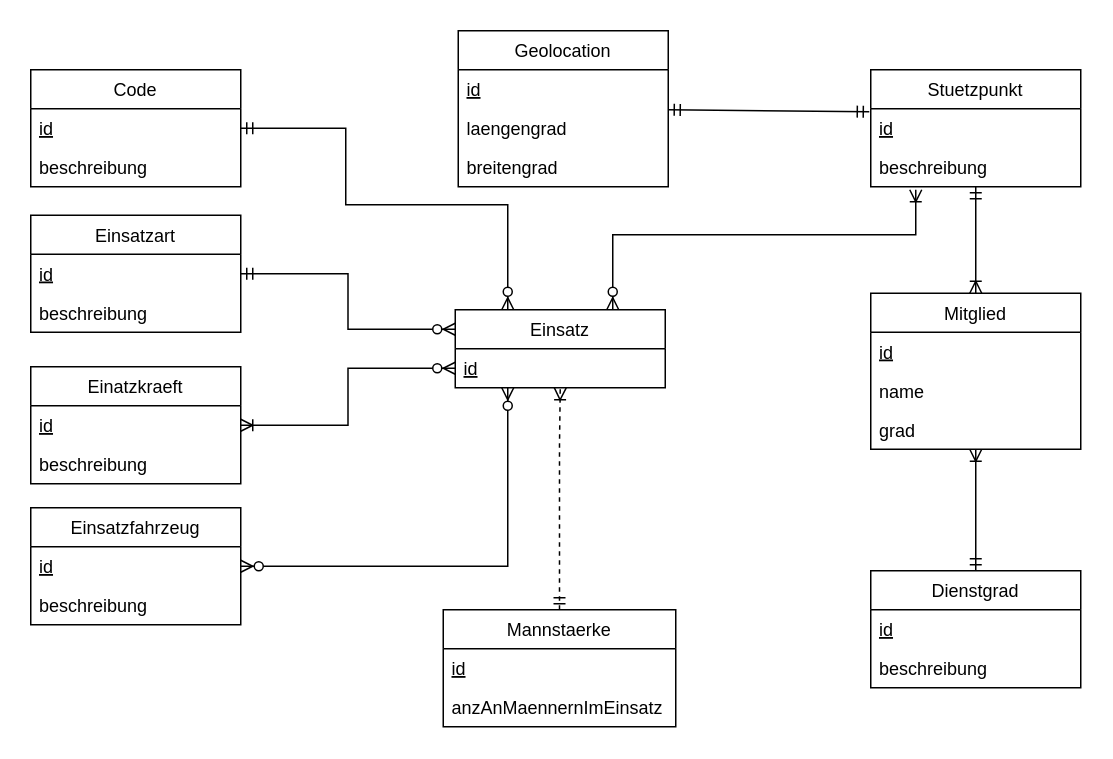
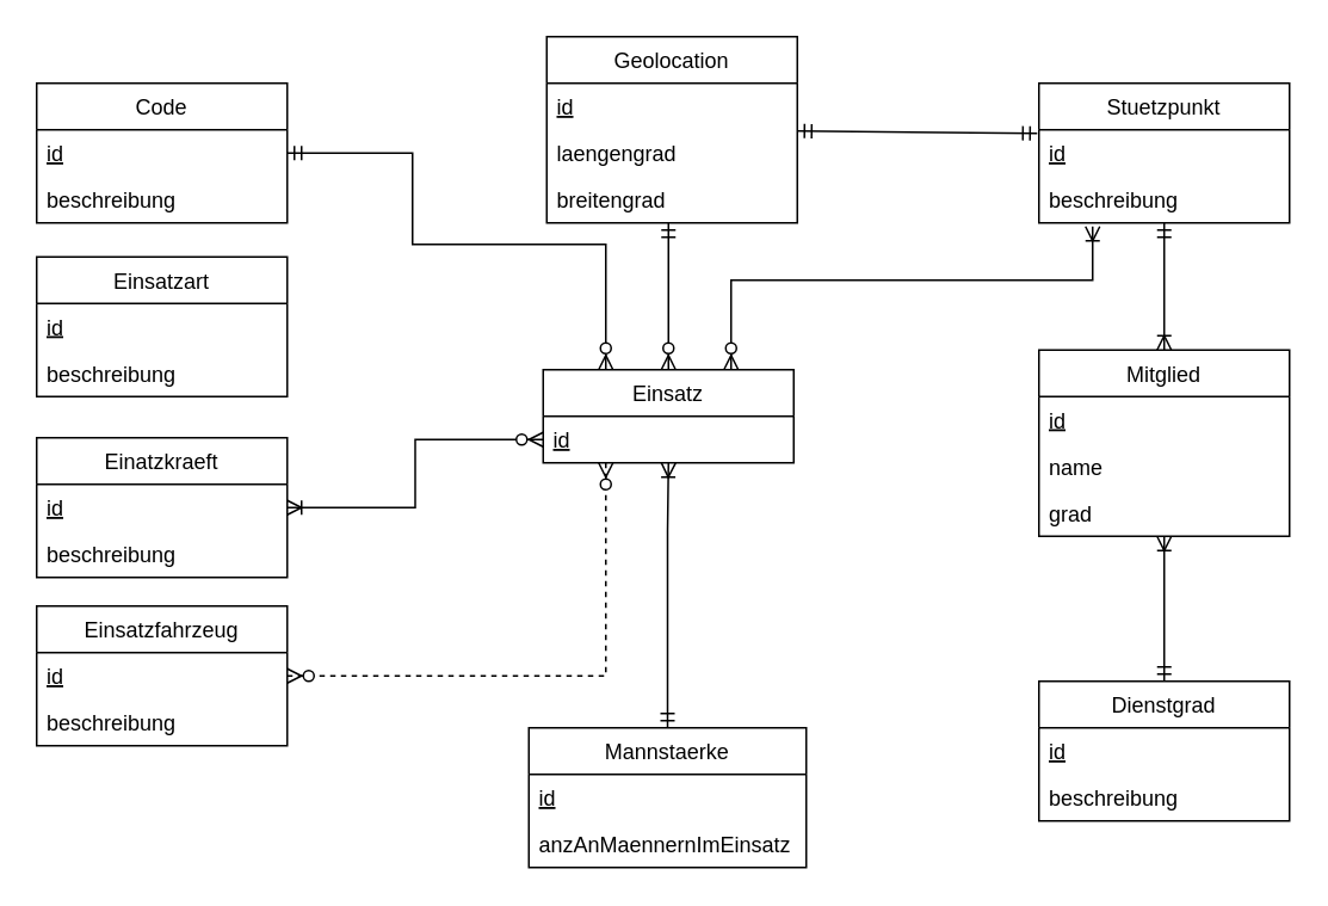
  <mxCell id="0" />
  <mxCell id="1" parent="0" />
  <mxCell id="2" value="Code" style="swimlane;fontStyle=0;childLayout=stackLayout;horizontal=1;startSize=26;fillColor=none;horizontalStack=0;resizeParent=1;resizeParentMax=0;resizeLast=0;collapsible=1;marginBottom=0;" vertex="1" parent="1"><mxGeometry x="20" y="46" width="140" height="78" as="geometry" /></mxCell>
  <mxCell id="3" value="id" style="text;strokeColor=none;fillColor=none;align=left;verticalAlign=top;spacingLeft=4;spacingRight=4;overflow=hidden;rotatable=0;points=[[0,0.5],[1,0.5]];portConstraint=eastwest;fontStyle=4" vertex="1" parent="2"><mxGeometry y="26" width="140" height="26" as="geometry" /></mxCell>
  <mxCell id="4" value="beschreibung" style="text;strokeColor=none;fillColor=none;align=left;verticalAlign=top;spacingLeft=4;spacingRight=4;overflow=hidden;rotatable=0;points=[[0,0.5],[1,0.5]];portConstraint=eastwest;" vertex="1" parent="2"><mxGeometry y="52" width="140" height="26" as="geometry" /></mxCell>
- <mxCell id="5" style="edgeStyle=orthogonalEdgeStyle;rounded=0;orthogonalLoop=1;jettySize=auto;html=1;entryX=0.5;entryY=1;entryDx=0;entryDy=0;startArrow=ERmandOne;startFill=0;endArrow=ERoneToMany;endFill=0;dashed=1;" edge="1" parent="1" source="6" target="16"><mxGeometry relative="1" as="geometry"><Array as="points"><mxPoint x="373" y="296" /><mxPoint x="373" y="296" /></Array></mxGeometry></mxCell>
+ <mxCell id="5" style="edgeStyle=orthogonalEdgeStyle;rounded=0;orthogonalLoop=1;jettySize=auto;html=1;entryX=0.5;entryY=1;entryDx=0;entryDy=0;startArrow=ERmandOne;startFill=0;endArrow=ERoneToMany;endFill=0;" edge="1" parent="1" source="6" target="16"><mxGeometry relative="1" as="geometry"><Array as="points"><mxPoint x="373" y="296" /><mxPoint x="373" y="296" /></Array></mxGeometry></mxCell>
  <mxCell id="6" value="Mannstaerke" style="swimlane;fontStyle=0;childLayout=stackLayout;horizontal=1;startSize=26;fillColor=none;horizontalStack=0;resizeParent=1;resizeParentMax=0;resizeLast=0;collapsible=1;marginBottom=0;" vertex="1" parent="1"><mxGeometry x="295" y="406" width="155" height="78" as="geometry" /></mxCell>
  <mxCell id="7" value="id" style="text;strokeColor=none;fillColor=none;align=left;verticalAlign=top;spacingLeft=4;spacingRight=4;overflow=hidden;rotatable=0;points=[[0,0.5],[1,0.5]];portConstraint=eastwest;fontStyle=4" vertex="1" parent="6"><mxGeometry y="26" width="155" height="26" as="geometry" /></mxCell>
  <mxCell id="8" value="anzAnMaennernImEinsatz" style="text;strokeColor=none;fillColor=none;align=left;verticalAlign=top;spacingLeft=4;spacingRight=4;overflow=hidden;rotatable=0;points=[[0,0.5],[1,0.5]];portConstraint=eastwest;" vertex="1" parent="6"><mxGeometry y="52" width="155" height="26" as="geometry" /></mxCell>
- <mxCell id="9" style="edgeStyle=orthogonalEdgeStyle;rounded=0;orthogonalLoop=1;jettySize=auto;html=1;entryX=0.25;entryY=1;entryDx=0;entryDy=0;startArrow=ERzeroToMany;startFill=1;endArrow=ERzeroToMany;endFill=1;" edge="1" parent="1" source="10" target="16"><mxGeometry relative="1" as="geometry" /></mxCell>
+ <mxCell id="9" style="edgeStyle=orthogonalEdgeStyle;rounded=0;orthogonalLoop=1;jettySize=auto;html=1;entryX=0.25;entryY=1;entryDx=0;entryDy=0;startArrow=ERzeroToMany;startFill=1;endArrow=ERzeroToMany;endFill=1;dashed=1;" edge="1" parent="1" source="10" target="16"><mxGeometry relative="1" as="geometry" /></mxCell>
  <mxCell id="10" value="Einsatzfahrzeug" style="swimlane;fontStyle=0;childLayout=stackLayout;horizontal=1;startSize=26;fillColor=none;horizontalStack=0;resizeParent=1;resizeParentMax=0;resizeLast=0;collapsible=1;marginBottom=0;" vertex="1" parent="1"><mxGeometry x="20" y="338" width="140" height="78" as="geometry" /></mxCell>
  <mxCell id="11" value="id" style="text;strokeColor=none;fillColor=none;align=left;verticalAlign=top;spacingLeft=4;spacingRight=4;overflow=hidden;rotatable=0;points=[[0,0.5],[1,0.5]];portConstraint=eastwest;fontStyle=4" vertex="1" parent="10"><mxGeometry y="26" width="140" height="26" as="geometry" /></mxCell>
  <mxCell id="12" value="beschreibung" style="text;strokeColor=none;fillColor=none;align=left;verticalAlign=top;spacingLeft=4;spacingRight=4;overflow=hidden;rotatable=0;points=[[0,0.5],[1,0.5]];portConstraint=eastwest;" vertex="1" parent="10"><mxGeometry y="52" width="140" height="26" as="geometry" /></mxCell>
  <mxCell id="13" value="Stuetzpunkt" style="swimlane;fontStyle=0;childLayout=stackLayout;horizontal=1;startSize=26;fillColor=none;horizontalStack=0;resizeParent=1;resizeParentMax=0;resizeLast=0;collapsible=1;marginBottom=0;" vertex="1" parent="1"><mxGeometry x="580" y="46" width="140" height="78" as="geometry" /></mxCell>
  <mxCell id="14" value="id" style="text;strokeColor=none;fillColor=none;align=left;verticalAlign=top;spacingLeft=4;spacingRight=4;overflow=hidden;rotatable=0;points=[[0,0.5],[1,0.5]];portConstraint=eastwest;fontStyle=4" vertex="1" parent="13"><mxGeometry y="26" width="140" height="26" as="geometry" /></mxCell>
  <mxCell id="15" value="beschreibung" style="text;strokeColor=none;fillColor=none;align=left;verticalAlign=top;spacingLeft=4;spacingRight=4;overflow=hidden;rotatable=0;points=[[0,0.5],[1,0.5]];portConstraint=eastwest;" vertex="1" parent="13"><mxGeometry y="52" width="140" height="26" as="geometry" /></mxCell>
  <mxCell id="16" value="Einsatz" style="swimlane;fontStyle=0;childLayout=stackLayout;horizontal=1;startSize=26;fillColor=none;horizontalStack=0;resizeParent=1;resizeParentMax=0;resizeLast=0;collapsible=1;marginBottom=0;" vertex="1" parent="1"><mxGeometry x="303" y="206" width="140" height="52" as="geometry" /></mxCell>
  <mxCell id="17" value="id" style="text;strokeColor=none;fillColor=none;align=left;verticalAlign=top;spacingLeft=4;spacingRight=4;overflow=hidden;rotatable=0;points=[[0,0.5],[1,0.5]];portConstraint=eastwest;fontStyle=4" vertex="1" parent="16"><mxGeometry y="26" width="140" height="26" as="geometry" /></mxCell>
+ <mxCell id="18" style="edgeStyle=orthogonalEdgeStyle;rounded=0;orthogonalLoop=1;jettySize=auto;html=1;entryX=0.5;entryY=0;entryDx=0;entryDy=0;endArrow=ERzeroToMany;endFill=1;startArrow=ERmandOne;startFill=0;" edge="1" parent="1" source="20" target="16"><mxGeometry relative="1" as="geometry"><Array as="points"><mxPoint x="373" y="156" /><mxPoint x="373" y="156" /></Array></mxGeometry></mxCell>
  <mxCell id="19" style="rounded=0;orthogonalLoop=1;jettySize=auto;html=1;entryX=-0.007;entryY=0.077;entryDx=0;entryDy=0;entryPerimeter=0;startArrow=ERmandOne;startFill=0;endArrow=ERmandOne;endFill=0;" edge="1" parent="1" source="20" target="14"><mxGeometry relative="1" as="geometry" /></mxCell>
  <mxCell id="20" value="Geolocation" style="swimlane;fontStyle=0;childLayout=stackLayout;horizontal=1;startSize=26;fillColor=none;horizontalStack=0;resizeParent=1;resizeParentMax=0;resizeLast=0;collapsible=1;marginBottom=0;" vertex="1" parent="1"><mxGeometry x="305" y="20" width="140" height="104" as="geometry" /></mxCell>
  <mxCell id="21" value="id&#10;" style="text;strokeColor=none;fillColor=none;align=left;verticalAlign=top;spacingLeft=4;spacingRight=4;overflow=hidden;rotatable=0;points=[[0,0.5],[1,0.5]];portConstraint=eastwest;fontStyle=4" vertex="1" parent="20"><mxGeometry y="26" width="140" height="26" as="geometry" /></mxCell>
  <mxCell id="22" value="laengengrad" style="text;strokeColor=none;fillColor=none;align=left;verticalAlign=top;spacingLeft=4;spacingRight=4;overflow=hidden;rotatable=0;points=[[0,0.5],[1,0.5]];portConstraint=eastwest;" vertex="1" parent="20"><mxGeometry y="52" width="140" height="26" as="geometry" /></mxCell>
  <mxCell id="23" value="breitengrad" style="text;strokeColor=none;fillColor=none;align=left;verticalAlign=top;spacingLeft=4;spacingRight=4;overflow=hidden;rotatable=0;points=[[0,0.5],[1,0.5]];portConstraint=eastwest;" vertex="1" parent="20"><mxGeometry y="78" width="140" height="26" as="geometry" /></mxCell>
  <mxCell id="24" style="edgeStyle=orthogonalEdgeStyle;rounded=0;orthogonalLoop=1;jettySize=auto;html=1;entryX=0;entryY=0.5;entryDx=0;entryDy=0;startArrow=ERoneToMany;startFill=0;endArrow=ERzeroToMany;endFill=1;" edge="1" parent="1" source="25" target="17"><mxGeometry relative="1" as="geometry" /></mxCell>
  <mxCell id="25" value="Einatzkraeft" style="swimlane;fontStyle=0;childLayout=stackLayout;horizontal=1;startSize=26;fillColor=none;horizontalStack=0;resizeParent=1;resizeParentMax=0;resizeLast=0;collapsible=1;marginBottom=0;" vertex="1" parent="1"><mxGeometry x="20" y="244" width="140" height="78" as="geometry" /></mxCell>
  <mxCell id="26" value="id" style="text;strokeColor=none;fillColor=none;align=left;verticalAlign=top;spacingLeft=4;spacingRight=4;overflow=hidden;rotatable=0;points=[[0,0.5],[1,0.5]];portConstraint=eastwest;fontStyle=4" vertex="1" parent="25"><mxGeometry y="26" width="140" height="26" as="geometry" /></mxCell>
  <mxCell id="27" value="beschreibung" style="text;strokeColor=none;fillColor=none;align=left;verticalAlign=top;spacingLeft=4;spacingRight=4;overflow=hidden;rotatable=0;points=[[0,0.5],[1,0.5]];portConstraint=eastwest;" vertex="1" parent="25"><mxGeometry y="52" width="140" height="26" as="geometry" /></mxCell>
- <mxCell id="28" style="edgeStyle=orthogonalEdgeStyle;rounded=0;orthogonalLoop=1;jettySize=auto;html=1;entryX=0;entryY=0.25;entryDx=0;entryDy=0;startArrow=ERmandOne;startFill=0;endArrow=ERzeroToMany;endFill=1;" edge="1" parent="1" source="29" target="16"><mxGeometry relative="1" as="geometry" /></mxCell>
  <mxCell id="29" value="Einsatzart" style="swimlane;fontStyle=0;childLayout=stackLayout;horizontal=1;startSize=26;fillColor=none;horizontalStack=0;resizeParent=1;resizeParentMax=0;resizeLast=0;collapsible=1;marginBottom=0;" vertex="1" parent="1"><mxGeometry x="20" y="143" width="140" height="78" as="geometry" /></mxCell>
  <mxCell id="30" value="id" style="text;strokeColor=none;fillColor=none;align=left;verticalAlign=top;spacingLeft=4;spacingRight=4;overflow=hidden;rotatable=0;points=[[0,0.5],[1,0.5]];portConstraint=eastwest;fontStyle=4" vertex="1" parent="29"><mxGeometry y="26" width="140" height="26" as="geometry" /></mxCell>
  <mxCell id="31" value="beschreibung" style="text;strokeColor=none;fillColor=none;align=left;verticalAlign=top;spacingLeft=4;spacingRight=4;overflow=hidden;rotatable=0;points=[[0,0.5],[1,0.5]];portConstraint=eastwest;" vertex="1" parent="29"><mxGeometry y="52" width="140" height="26" as="geometry" /></mxCell>
  <mxCell id="32" style="edgeStyle=orthogonalEdgeStyle;rounded=0;orthogonalLoop=1;jettySize=auto;html=1;entryX=0.5;entryY=1;entryDx=0;entryDy=0;endArrow=ERmandOne;endFill=0;startArrow=ERoneToMany;startFill=0;" edge="1" parent="1" source="33" target="13"><mxGeometry relative="1" as="geometry" /></mxCell>
  <mxCell id="33" value="Mitglied" style="swimlane;fontStyle=0;childLayout=stackLayout;horizontal=1;startSize=26;fillColor=none;horizontalStack=0;resizeParent=1;resizeParentMax=0;resizeLast=0;collapsible=1;marginBottom=0;" vertex="1" parent="1"><mxGeometry x="580" y="195" width="140" height="104" as="geometry" /></mxCell>
  <mxCell id="34" value="id" style="text;strokeColor=none;fillColor=none;align=left;verticalAlign=top;spacingLeft=4;spacingRight=4;overflow=hidden;rotatable=0;points=[[0,0.5],[1,0.5]];portConstraint=eastwest;fontStyle=4" vertex="1" parent="33"><mxGeometry y="26" width="140" height="26" as="geometry" /></mxCell>
  <mxCell id="35" value="name" style="text;strokeColor=none;fillColor=none;align=left;verticalAlign=top;spacingLeft=4;spacingRight=4;overflow=hidden;rotatable=0;points=[[0,0.5],[1,0.5]];portConstraint=eastwest;" vertex="1" parent="33"><mxGeometry y="52" width="140" height="26" as="geometry" /></mxCell>
  <mxCell id="36" value="grad" style="text;strokeColor=none;fillColor=none;align=left;verticalAlign=top;spacingLeft=4;spacingRight=4;overflow=hidden;rotatable=0;points=[[0,0.5],[1,0.5]];portConstraint=eastwest;" vertex="1" parent="33"><mxGeometry y="78" width="140" height="26" as="geometry" /></mxCell>
  <mxCell id="37" style="edgeStyle=orthogonalEdgeStyle;rounded=0;orthogonalLoop=1;jettySize=auto;html=1;entryX=0.5;entryY=1;entryDx=0;entryDy=0;startArrow=ERmandOne;startFill=0;endArrow=ERoneToMany;endFill=0;" edge="1" parent="1" source="38" target="33"><mxGeometry relative="1" as="geometry" /></mxCell>
  <mxCell id="38" value="Dienstgrad" style="swimlane;fontStyle=0;childLayout=stackLayout;horizontal=1;startSize=26;fillColor=none;horizontalStack=0;resizeParent=1;resizeParentMax=0;resizeLast=0;collapsible=1;marginBottom=0;" vertex="1" parent="1"><mxGeometry x="580" y="380" width="140" height="78" as="geometry" /></mxCell>
  <mxCell id="39" value="id" style="text;strokeColor=none;fillColor=none;align=left;verticalAlign=top;spacingLeft=4;spacingRight=4;overflow=hidden;rotatable=0;points=[[0,0.5],[1,0.5]];portConstraint=eastwest;fontStyle=4" vertex="1" parent="38"><mxGeometry y="26" width="140" height="26" as="geometry" /></mxCell>
  <mxCell id="40" value="beschreibung" style="text;strokeColor=none;fillColor=none;align=left;verticalAlign=top;spacingLeft=4;spacingRight=4;overflow=hidden;rotatable=0;points=[[0,0.5],[1,0.5]];portConstraint=eastwest;" vertex="1" parent="38"><mxGeometry y="52" width="140" height="26" as="geometry" /></mxCell>
  <mxCell id="41" style="edgeStyle=orthogonalEdgeStyle;rounded=0;orthogonalLoop=1;jettySize=auto;html=1;entryX=0.75;entryY=0;entryDx=0;entryDy=0;startArrow=ERoneToMany;startFill=0;endArrow=ERzeroToMany;endFill=1;" edge="1" parent="1" target="16"><mxGeometry relative="1" as="geometry"><mxPoint x="610" y="126" as="sourcePoint" /><Array as="points"><mxPoint x="610" y="156" /><mxPoint x="408" y="156" /></Array></mxGeometry></mxCell>
  <mxCell id="42" style="edgeStyle=orthogonalEdgeStyle;rounded=0;orthogonalLoop=1;jettySize=auto;html=1;entryX=0.25;entryY=0;entryDx=0;entryDy=0;startArrow=ERmandOne;startFill=0;endArrow=ERzeroToMany;endFill=1;" edge="1" parent="1" source="3" target="16"><mxGeometry relative="1" as="geometry"><Array as="points"><mxPoint x="230" y="85" /><mxPoint x="230" y="136" /><mxPoint x="338" y="136" /></Array></mxGeometry></mxCell>
